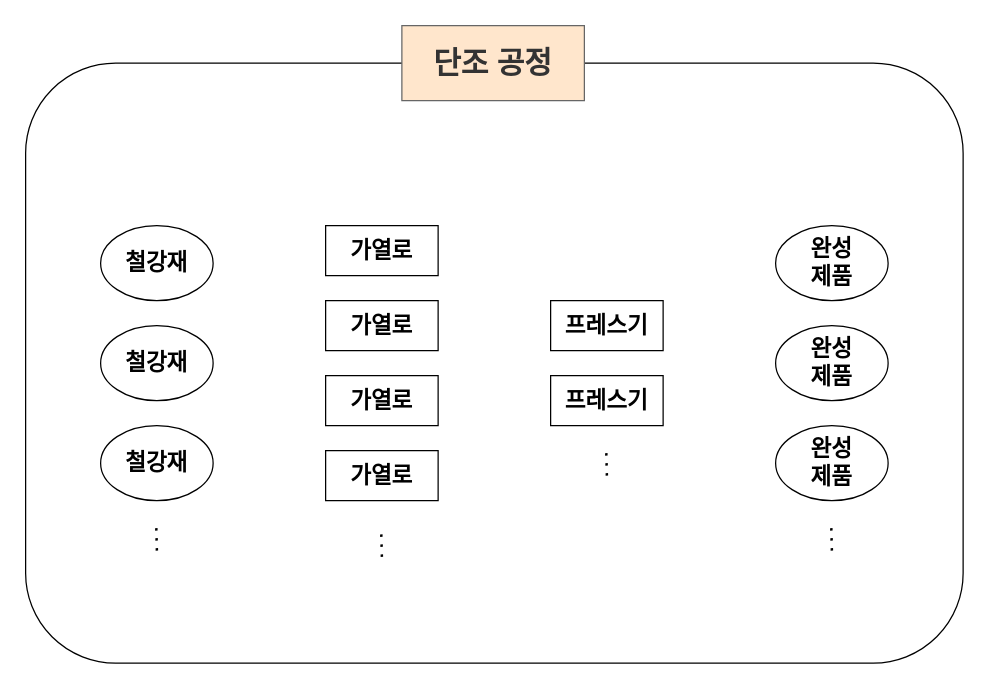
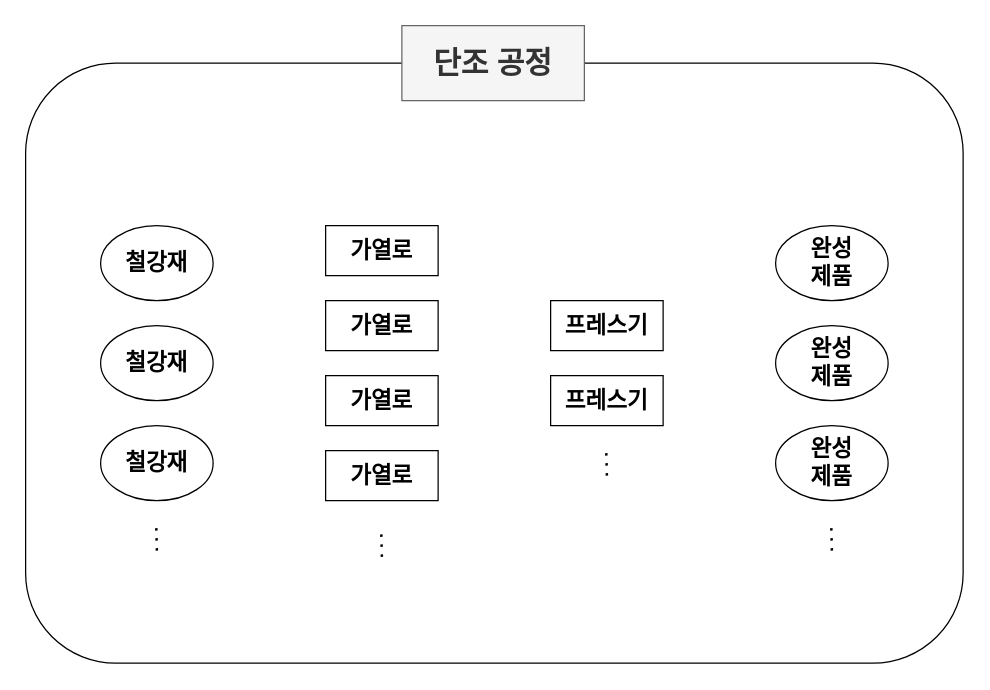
  <mxCell id="0" />
  <mxCell id="1" parent="0" />
  <mxCell id="2" value="" style="rounded=1;whiteSpace=wrap;html=1;" parent="1" vertex="1"><mxGeometry x="20" y="50" width="750" height="480" as="geometry" /></mxCell>
- <mxCell id="3" value="&lt;h1&gt;단조 공정&lt;/h1&gt;" style="rounded=0;whiteSpace=wrap;html=1;fillColor=#ffe6cc;fontColor=#333333;strokeColor=#666666;" vertex="1" parent="1"><mxGeometry x="321" y="20" width="146" height="60" as="geometry" /></mxCell>
+ <mxCell id="3" value="&lt;h1&gt;단조 공정&lt;/h1&gt;" style="rounded=0;whiteSpace=wrap;html=1;fillColor=#f5f5f5;fontColor=#333333;strokeColor=#666666;" vertex="1" parent="1"><mxGeometry x="321" y="20" width="146" height="60" as="geometry" /></mxCell>
  <mxCell id="4" value="&lt;h2&gt;철강재&lt;/h2&gt;" style="ellipse;whiteSpace=wrap;html=1;" vertex="1" parent="1"><mxGeometry x="80" y="180" width="90" height="60" as="geometry" /></mxCell>
  <mxCell id="5" value="&lt;h2&gt;철강재&lt;/h2&gt;" style="ellipse;whiteSpace=wrap;html=1;" vertex="1" parent="1"><mxGeometry x="80" y="260" width="90" height="60" as="geometry" /></mxCell>
  <mxCell id="6" value="&lt;h2&gt;철강재&lt;/h2&gt;" style="ellipse;whiteSpace=wrap;html=1;" vertex="1" parent="1"><mxGeometry x="80" y="340" width="90" height="60" as="geometry" /></mxCell>
  <mxCell id="7" value="&lt;h2&gt;가열로&lt;/h2&gt;" style="rounded=0;whiteSpace=wrap;html=1;" vertex="1" parent="1"><mxGeometry x="260" y="180" width="90" height="40" as="geometry" /></mxCell>
  <mxCell id="8" value="&lt;h2&gt;프레스기&lt;/h2&gt;" style="rounded=0;whiteSpace=wrap;html=1;" vertex="1" parent="1"><mxGeometry x="440" y="240" width="90" height="40" as="geometry" /></mxCell>
  <mxCell id="9" value="&lt;h2&gt;가열로&lt;/h2&gt;" style="rounded=0;whiteSpace=wrap;html=1;" vertex="1" parent="1"><mxGeometry x="260" y="240" width="90" height="40" as="geometry" /></mxCell>
  <mxCell id="10" value="&lt;h2&gt;프레스기&lt;/h2&gt;" style="rounded=0;whiteSpace=wrap;html=1;" vertex="1" parent="1"><mxGeometry x="440" y="300" width="90" height="40" as="geometry" /></mxCell>
  <mxCell id="11" value="&lt;h2&gt;완성 &lt;br&gt;제품&lt;/h2&gt;" style="ellipse;whiteSpace=wrap;html=1;" vertex="1" parent="1"><mxGeometry x="620" y="180" width="90" height="60" as="geometry" /></mxCell>
  <mxCell id="12" value="&lt;h2&gt;완성 &lt;br&gt;제품&lt;/h2&gt;" style="ellipse;whiteSpace=wrap;html=1;" vertex="1" parent="1"><mxGeometry x="620" y="260" width="90" height="60" as="geometry" /></mxCell>
  <mxCell id="13" value="&lt;h2&gt;완성 &lt;br&gt;제품&lt;/h2&gt;" style="ellipse;whiteSpace=wrap;html=1;" vertex="1" parent="1"><mxGeometry x="620" y="340" width="90" height="60" as="geometry" /></mxCell>
  <mxCell id="14" value="&lt;h2&gt;가열로&lt;/h2&gt;" style="rounded=0;whiteSpace=wrap;html=1;" vertex="1" parent="1"><mxGeometry x="260" y="300" width="90" height="40" as="geometry" /></mxCell>
  <mxCell id="15" value="&lt;h2&gt;가열로&lt;/h2&gt;" style="rounded=0;whiteSpace=wrap;html=1;" vertex="1" parent="1"><mxGeometry x="260" y="360" width="90" height="40" as="geometry" /></mxCell>
  <mxCell id="16" value="" style="endArrow=none;dashed=1;html=1;dashPattern=1 3;strokeWidth=2;rounded=0;" edge="1" parent="1"><mxGeometry width="50" height="50" relative="1" as="geometry"><mxPoint x="305" y="445" as="sourcePoint" /><mxPoint x="304.5" y="425" as="targetPoint" /><Array as="points" /></mxGeometry></mxCell>
  <mxCell id="17" value="" style="endArrow=none;dashed=1;html=1;dashPattern=1 3;strokeWidth=2;rounded=0;" edge="1" parent="1"><mxGeometry width="50" height="50" relative="1" as="geometry"><mxPoint x="485" y="380" as="sourcePoint" /><mxPoint x="484.5" y="360" as="targetPoint" /><Array as="points" /></mxGeometry></mxCell>
  <mxCell id="18" value="" style="endArrow=none;dashed=1;html=1;dashPattern=1 3;strokeWidth=2;rounded=0;" edge="1" parent="1"><mxGeometry width="50" height="50" relative="1" as="geometry"><mxPoint x="665" y="440" as="sourcePoint" /><mxPoint x="664.5" y="420" as="targetPoint" /><Array as="points" /></mxGeometry></mxCell>
  <mxCell id="19" value="" style="endArrow=none;dashed=1;html=1;dashPattern=1 3;strokeWidth=2;rounded=0;" edge="1" parent="1"><mxGeometry width="50" height="50" relative="1" as="geometry"><mxPoint x="125" y="440" as="sourcePoint" /><mxPoint x="124.5" y="420" as="targetPoint" /><Array as="points" /></mxGeometry></mxCell>
